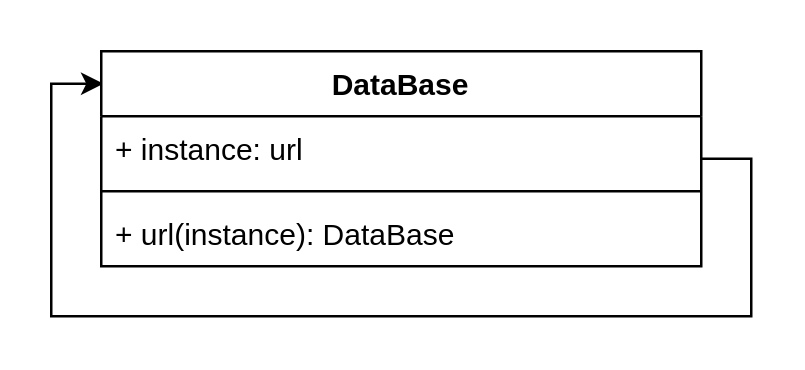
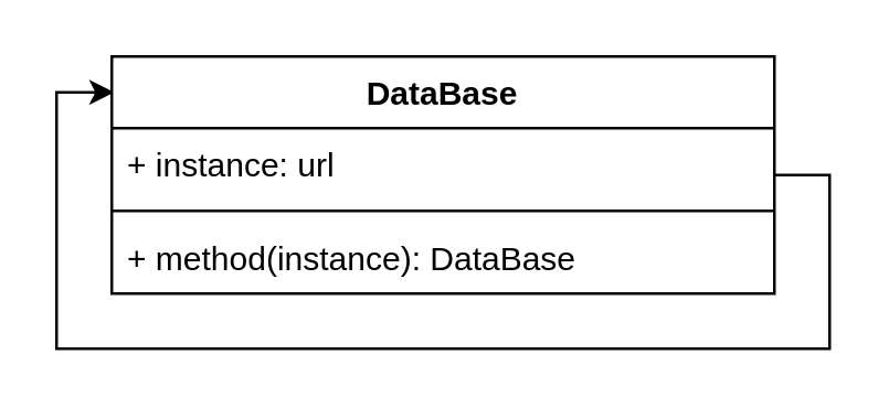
  <mxCell id="0" />
  <mxCell id="1" parent="0" />
  <mxCell id="2" style="edgeStyle=orthogonalEdgeStyle;rounded=0;orthogonalLoop=1;jettySize=auto;html=1;entryX=0.004;entryY=0.151;entryDx=0;entryDy=0;entryPerimeter=0;" edge="1" parent="1" source="3" target="3"><mxGeometry relative="1" as="geometry"><mxPoint x="160" y="200" as="targetPoint" /><Array as="points"><mxPoint x="300" y="63" /><mxPoint x="300" y="126" /><mxPoint x="20" y="126" /><mxPoint x="20" y="33" /></Array></mxGeometry></mxCell>
  <mxCell id="3" value="DataBase&#10;&#10;" style="swimlane;fontStyle=1;align=center;verticalAlign=top;childLayout=stackLayout;horizontal=1;startSize=26;horizontalStack=0;resizeParent=1;resizeParentMax=0;resizeLast=0;collapsible=1;marginBottom=0;" vertex="1" parent="1"><mxGeometry x="40" y="20" width="240" height="86" as="geometry"><mxRectangle x="270" y="30" width="100" height="60" as="alternateBounds" /></mxGeometry></mxCell>
  <mxCell id="4" value="+ instance: url" style="text;strokeColor=none;fillColor=none;align=left;verticalAlign=top;spacingLeft=4;spacingRight=4;overflow=hidden;rotatable=0;points=[[0,0.5],[1,0.5]];portConstraint=eastwest;" vertex="1" parent="3"><mxGeometry y="26" width="240" height="26" as="geometry" /></mxCell>
  <mxCell id="5" value="" style="line;strokeWidth=1;fillColor=none;align=left;verticalAlign=middle;spacingTop=-1;spacingLeft=3;spacingRight=3;rotatable=0;labelPosition=right;points=[];portConstraint=eastwest;strokeColor=inherit;" vertex="1" parent="3"><mxGeometry y="52" width="240" height="8" as="geometry" /></mxCell>
- <mxCell id="6" value="+ url(instance): DataBase  &#10;&#10;" style="text;strokeColor=none;fillColor=none;align=left;verticalAlign=top;spacingLeft=4;spacingRight=4;overflow=hidden;rotatable=0;points=[[0,0.5],[1,0.5]];portConstraint=eastwest;" vertex="1" parent="3"><mxGeometry y="60" width="240" height="26" as="geometry" /></mxCell>
+ <mxCell id="6" value="+ method(instance): DataBase  &#10;&#10;" style="text;strokeColor=none;fillColor=none;align=left;verticalAlign=top;spacingLeft=4;spacingRight=4;overflow=hidden;rotatable=0;points=[[0,0.5],[1,0.5]];portConstraint=eastwest;" vertex="1" parent="3"><mxGeometry y="60" width="240" height="26" as="geometry" /></mxCell>
